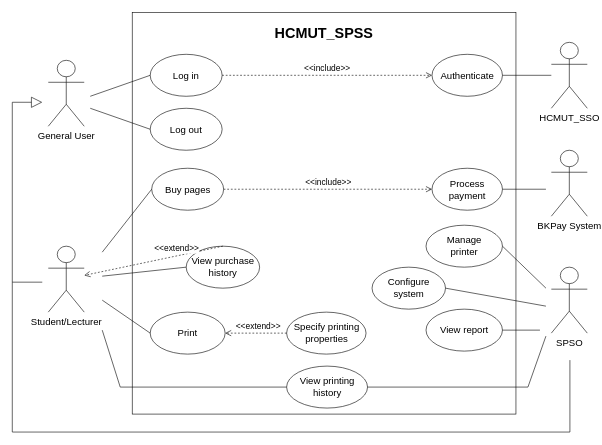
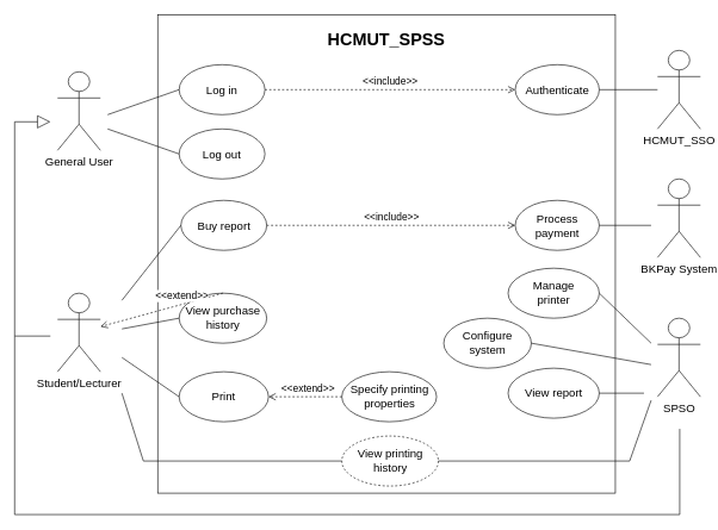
  <mxCell id="0" />
  <mxCell id="1" parent="0" />
  <mxCell id="2" value="&lt;font style=&quot;font-size: 16px;&quot;&gt;General User&lt;/font&gt;" style="shape=umlActor;verticalLabelPosition=bottom;verticalAlign=top;html=1;outlineConnect=0;" vertex="1" parent="1"><mxGeometry x="80" y="100" width="60" height="110" as="geometry" /></mxCell>
  <mxCell id="3" value="" style="rounded=0;whiteSpace=wrap;html=1;" vertex="1" parent="1"><mxGeometry x="220" y="20" width="640" height="670" as="geometry" /></mxCell>
  <mxCell id="4" value="&lt;font style=&quot;font-size: 16px;&quot;&gt;Log in&lt;/font&gt;" style="ellipse;whiteSpace=wrap;html=1;" vertex="1" parent="1"><mxGeometry x="250" y="90" width="120" height="70" as="geometry" /></mxCell>
- <mxCell id="5" value="&lt;font style=&quot;font-size: 16px;&quot;&gt;Buy pages&lt;/font&gt;" style="ellipse;whiteSpace=wrap;html=1;" vertex="1" parent="1"><mxGeometry x="252.5" y="280" width="120" height="70" as="geometry" /></mxCell>
+ <mxCell id="5" value="&lt;font style=&quot;font-size: 16px;&quot;&gt;Buy report&lt;/font&gt;" style="ellipse;whiteSpace=wrap;html=1;" vertex="1" parent="1"><mxGeometry x="252.5" y="280" width="120" height="70" as="geometry" /></mxCell>
  <mxCell id="6" value="&lt;font style=&quot;font-size: 16px;&quot;&gt;Log out&lt;/font&gt;" style="ellipse;whiteSpace=wrap;html=1;" vertex="1" parent="1"><mxGeometry x="250" y="180" width="120" height="70" as="geometry" /></mxCell>
  <mxCell id="7" value="&lt;font style=&quot;font-size: 16px;&quot;&gt;Print&lt;/font&gt;" style="ellipse;whiteSpace=wrap;html=1;" vertex="1" parent="1"><mxGeometry x="250" y="520" width="125" height="70" as="geometry" /></mxCell>
- <mxCell id="8" value="&lt;font style=&quot;font-size: 16px;&quot;&gt;View printing history&lt;/font&gt;" style="ellipse;whiteSpace=wrap;html=1;" vertex="1" parent="1"><mxGeometry x="477.5" y="610" width="135" height="70" as="geometry" /></mxCell>
+ <mxCell id="8" value="&lt;font style=&quot;font-size: 16px;&quot;&gt;View printing history&lt;/font&gt;" style="ellipse;whiteSpace=wrap;html=1;dashed=1;" vertex="1" parent="1"><mxGeometry x="477.5" y="610" width="135" height="70" as="geometry" /></mxCell>
  <mxCell id="9" value="&lt;font style=&quot;font-size: 16px;&quot;&gt;Specify printing properties&lt;/font&gt;" style="ellipse;whiteSpace=wrap;html=1;" vertex="1" parent="1"><mxGeometry x="477.5" y="520" width="132.5" height="70" as="geometry" /></mxCell>
- <mxCell id="10" value="&lt;font style=&quot;font-size: 16px;&quot;&gt;View purchase history&lt;/font&gt;" style="ellipse;whiteSpace=wrap;html=1;" vertex="1" parent="1"><mxGeometry x="310" y="410" width="122.5" height="70" as="geometry" /></mxCell>
+ <mxCell id="10" value="&lt;font style=&quot;font-size: 16px;&quot;&gt;View purchase history&lt;/font&gt;" style="ellipse;whiteSpace=wrap;html=1;" vertex="1" parent="1"><mxGeometry x="250" y="410" width="122.5" height="70" as="geometry" /></mxCell>
  <mxCell id="11" value="&lt;font style=&quot;font-size: 16px;&quot;&gt;Process payment&lt;/font&gt;" style="ellipse;whiteSpace=wrap;html=1;" vertex="1" parent="1"><mxGeometry x="720" y="280" width="117.5" height="70" as="geometry" /></mxCell>
  <mxCell id="12" value="&lt;font style=&quot;font-size: 16px;&quot;&gt;Authenticate&lt;/font&gt;" style="ellipse;whiteSpace=wrap;html=1;" vertex="1" parent="1"><mxGeometry x="720" y="90" width="117.5" height="70" as="geometry" /></mxCell>
  <mxCell id="13" value="&lt;font style=&quot;font-size: 16px;&quot;&gt;Manage&lt;/font&gt;&lt;div&gt;&lt;font size=&quot;3&quot; style=&quot;&quot;&gt;printer&lt;/font&gt;&lt;/div&gt;" style="ellipse;whiteSpace=wrap;html=1;" vertex="1" parent="1"><mxGeometry x="710" y="375" width="127.5" height="70" as="geometry" /></mxCell>
  <mxCell id="14" value="&lt;font style=&quot;font-size: 16px;&quot;&gt;Configure system&lt;/font&gt;" style="ellipse;whiteSpace=wrap;html=1;" vertex="1" parent="1"><mxGeometry x="620" y="445" width="122.5" height="70" as="geometry" /></mxCell>
  <mxCell id="15" value="&lt;font style=&quot;font-size: 16px;&quot;&gt;View report&lt;/font&gt;" style="ellipse;whiteSpace=wrap;html=1;" vertex="1" parent="1"><mxGeometry x="710" y="515" width="127.5" height="70" as="geometry" /></mxCell>
  <mxCell id="16" value="&lt;font style=&quot;font-size: 16px;&quot;&gt;Student/Lecturer&lt;/font&gt;" style="shape=umlActor;verticalLabelPosition=bottom;verticalAlign=top;html=1;outlineConnect=0;" vertex="1" parent="1"><mxGeometry x="80" y="410" width="60" height="110" as="geometry" /></mxCell>
  <mxCell id="17" value="&lt;font style=&quot;font-size: 14px;&quot;&gt;&amp;lt;&amp;lt;extend&amp;gt;&amp;gt;&lt;/font&gt;" style="html=1;verticalAlign=bottom;endArrow=open;dashed=1;endSize=8;curved=0;rounded=0;exitX=0.5;exitY=0;exitDx=0;exitDy=0;" edge="1" parent="1" source="10" target="16"><mxGeometry x="-0.333" y="-1" relative="1" as="geometry"><mxPoint x="570" y="280" as="sourcePoint" /><mxPoint x="311" y="410" as="targetPoint" /><mxPoint as="offset" /></mxGeometry></mxCell>
  <mxCell id="18" value="&lt;font style=&quot;font-size: 14px;&quot;&gt;&amp;lt;&amp;lt;include&amp;gt;&amp;gt;&lt;/font&gt;" style="html=1;verticalAlign=bottom;endArrow=open;dashed=1;endSize=8;curved=0;rounded=0;exitX=1;exitY=0.5;exitDx=0;exitDy=0;entryX=0;entryY=0.5;entryDx=0;entryDy=0;" edge="1" parent="1" source="4" target="12"><mxGeometry relative="1" as="geometry"><mxPoint x="357" y="361" as="sourcePoint" /><mxPoint x="433" y="390" as="targetPoint" /></mxGeometry></mxCell>
  <mxCell id="19" value="&lt;font style=&quot;font-size: 14px;&quot;&gt;&amp;lt;&amp;lt;include&amp;gt;&amp;gt;&lt;/font&gt;" style="html=1;verticalAlign=bottom;endArrow=open;dashed=1;endSize=8;curved=0;rounded=0;entryX=0;entryY=0.5;entryDx=0;entryDy=0;exitX=1;exitY=0.5;exitDx=0;exitDy=0;" edge="1" parent="1" source="5" target="11"><mxGeometry relative="1" as="geometry"><mxPoint x="360" y="360" as="sourcePoint" /><mxPoint x="645" y="330" as="targetPoint" /></mxGeometry></mxCell>
  <mxCell id="20" value="&lt;font style=&quot;font-size: 14px;&quot;&gt;&amp;lt;&amp;lt;extend&amp;gt;&amp;gt;&lt;/font&gt;" style="html=1;verticalAlign=bottom;endArrow=open;dashed=1;endSize=8;curved=0;rounded=0;exitX=0;exitY=0.5;exitDx=0;exitDy=0;entryX=1;entryY=0.5;entryDx=0;entryDy=0;" edge="1" parent="1" source="9" target="7"><mxGeometry x="-0.073" relative="1" as="geometry"><mxPoint x="320" y="380" as="sourcePoint" /><mxPoint x="320" y="420" as="targetPoint" /><mxPoint as="offset" /></mxGeometry></mxCell>
  <mxCell id="21" value="&lt;b&gt;&lt;font style=&quot;font-size: 24px;&quot;&gt;HCMUT_SPSS&lt;/font&gt;&lt;/b&gt;" style="text;html=1;align=center;verticalAlign=middle;whiteSpace=wrap;rounded=0;" vertex="1" parent="1"><mxGeometry x="510" y="40" width="60" height="30" as="geometry" /></mxCell>
  <mxCell id="22" value="&lt;font style=&quot;font-size: 16px;&quot;&gt;HCMUT_SSO&lt;/font&gt;" style="shape=umlActor;verticalLabelPosition=bottom;verticalAlign=top;html=1;outlineConnect=0;" vertex="1" parent="1"><mxGeometry x="919" y="70" width="60" height="110" as="geometry" /></mxCell>
  <mxCell id="23" value="&lt;font style=&quot;font-size: 16px;&quot;&gt;BKPay &lt;/font&gt;&lt;font style=&quot;font-size: 16px;&quot;&gt;System&lt;/font&gt;" style="shape=umlActor;verticalLabelPosition=bottom;verticalAlign=top;html=1;outlineConnect=0;" vertex="1" parent="1"><mxGeometry x="919" y="250" width="60" height="110" as="geometry" /></mxCell>
  <mxCell id="24" value="&lt;font style=&quot;font-size: 16px;&quot;&gt;SPSO&lt;/font&gt;" style="shape=umlActor;verticalLabelPosition=bottom;verticalAlign=top;html=1;outlineConnect=0;" vertex="1" parent="1"><mxGeometry x="919" y="445" width="60" height="110" as="geometry" /></mxCell>
  <mxCell id="25" value="" style="endArrow=none;html=1;rounded=0;entryX=0;entryY=0.5;entryDx=0;entryDy=0;" edge="1" parent="1" target="4"><mxGeometry width="50" height="50" relative="1" as="geometry"><mxPoint x="150" y="160" as="sourcePoint" /><mxPoint x="800" y="340" as="targetPoint" /></mxGeometry></mxCell>
  <mxCell id="26" value="" style="endArrow=none;html=1;rounded=0;entryX=0;entryY=0.5;entryDx=0;entryDy=0;" edge="1" parent="1" target="6"><mxGeometry width="50" height="50" relative="1" as="geometry"><mxPoint x="150" y="180" as="sourcePoint" /><mxPoint x="260" y="130" as="targetPoint" /></mxGeometry></mxCell>
  <mxCell id="27" value="" style="endArrow=none;html=1;rounded=0;entryX=0;entryY=0.5;entryDx=0;entryDy=0;" edge="1" parent="1" target="5"><mxGeometry width="50" height="50" relative="1" as="geometry"><mxPoint x="170" y="420" as="sourcePoint" /><mxPoint x="270" y="140" as="targetPoint" /></mxGeometry></mxCell>
  <mxCell id="28" value="" style="endArrow=none;html=1;rounded=0;entryX=0;entryY=0.5;entryDx=0;entryDy=0;" edge="1" parent="1" target="10"><mxGeometry width="50" height="50" relative="1" as="geometry"><mxPoint x="170" y="460" as="sourcePoint" /><mxPoint x="280" y="150" as="targetPoint" /></mxGeometry></mxCell>
  <mxCell id="29" value="" style="endArrow=none;html=1;rounded=0;entryX=0;entryY=0.5;entryDx=0;entryDy=0;" edge="1" parent="1" target="7"><mxGeometry width="50" height="50" relative="1" as="geometry"><mxPoint x="170" y="500" as="sourcePoint" /><mxPoint x="290" y="160" as="targetPoint" /></mxGeometry></mxCell>
  <mxCell id="30" value="" style="endArrow=none;html=1;rounded=0;entryX=0;entryY=0.5;entryDx=0;entryDy=0;" edge="1" parent="1" target="8"><mxGeometry width="50" height="50" relative="1" as="geometry"><mxPoint x="170" y="550" as="sourcePoint" /><mxPoint x="300" y="170" as="targetPoint" /><Array as="points"><mxPoint x="200" y="645" /></Array></mxGeometry></mxCell>
  <mxCell id="31" value="" style="endArrow=none;html=1;rounded=0;exitX=1;exitY=0.5;exitDx=0;exitDy=0;" edge="1" parent="1" source="12" target="22"><mxGeometry width="50" height="50" relative="1" as="geometry"><mxPoint x="210" y="220" as="sourcePoint" /><mxPoint x="310" y="180" as="targetPoint" /></mxGeometry></mxCell>
  <mxCell id="32" value="" style="endArrow=none;html=1;rounded=0;exitX=1;exitY=0.5;exitDx=0;exitDy=0;" edge="1" parent="1" source="11"><mxGeometry width="50" height="50" relative="1" as="geometry"><mxPoint x="220" y="230" as="sourcePoint" /><mxPoint x="910" y="315" as="targetPoint" /></mxGeometry></mxCell>
  <mxCell id="33" value="" style="endArrow=none;html=1;rounded=0;exitX=1;exitY=0.5;exitDx=0;exitDy=0;" edge="1" parent="1" source="13"><mxGeometry width="50" height="50" relative="1" as="geometry"><mxPoint x="230" y="240" as="sourcePoint" /><mxPoint x="910" y="480" as="targetPoint" /></mxGeometry></mxCell>
  <mxCell id="34" value="" style="endArrow=none;html=1;rounded=0;exitX=1;exitY=0.5;exitDx=0;exitDy=0;" edge="1" parent="1" source="14"><mxGeometry width="50" height="50" relative="1" as="geometry"><mxPoint x="240" y="250" as="sourcePoint" /><mxPoint x="910" y="510" as="targetPoint" /></mxGeometry></mxCell>
  <mxCell id="35" value="" style="endArrow=none;html=1;rounded=0;exitX=1;exitY=0.5;exitDx=0;exitDy=0;" edge="1" parent="1" source="15"><mxGeometry width="50" height="50" relative="1" as="geometry"><mxPoint x="250" y="260" as="sourcePoint" /><mxPoint x="900" y="550" as="targetPoint" /></mxGeometry></mxCell>
  <mxCell id="36" value="" style="endArrow=none;html=1;rounded=0;entryX=1;entryY=0.5;entryDx=0;entryDy=0;" edge="1" parent="1" target="8"><mxGeometry width="50" height="50" relative="1" as="geometry"><mxPoint x="910" y="560" as="sourcePoint" /><mxPoint x="880" y="640" as="targetPoint" /><Array as="points"><mxPoint x="880" y="645" /></Array></mxGeometry></mxCell>
  <mxCell id="37" value="" style="endArrow=block;endSize=16;endFill=0;html=1;rounded=0;" edge="1" parent="1"><mxGeometry width="160" relative="1" as="geometry"><mxPoint x="20" y="170" as="sourcePoint" /><mxPoint x="70" y="170" as="targetPoint" /></mxGeometry></mxCell>
  <mxCell id="38" value="" style="endArrow=none;html=1;rounded=0;" edge="1" parent="1"><mxGeometry relative="1" as="geometry"><mxPoint x="20" y="170" as="sourcePoint" /><mxPoint x="20" y="720" as="targetPoint" /><Array as="points"><mxPoint x="20" y="470" /></Array></mxGeometry></mxCell>
  <mxCell id="39" value="" style="endArrow=none;html=1;rounded=0;" edge="1" parent="1"><mxGeometry relative="1" as="geometry"><mxPoint x="20" y="470" as="sourcePoint" /><mxPoint x="70" y="470" as="targetPoint" /></mxGeometry></mxCell>
  <mxCell id="40" value="" style="endArrow=none;html=1;rounded=0;" edge="1" parent="1"><mxGeometry relative="1" as="geometry"><mxPoint x="950" y="720" as="sourcePoint" /><mxPoint x="20" y="720" as="targetPoint" /><Array as="points"><mxPoint x="490" y="720" /></Array></mxGeometry></mxCell>
  <mxCell id="41" value="" style="endArrow=none;html=1;rounded=0;" edge="1" parent="1"><mxGeometry relative="1" as="geometry"><mxPoint x="950" y="600" as="sourcePoint" /><mxPoint x="950" y="720" as="targetPoint" /></mxGeometry></mxCell>
